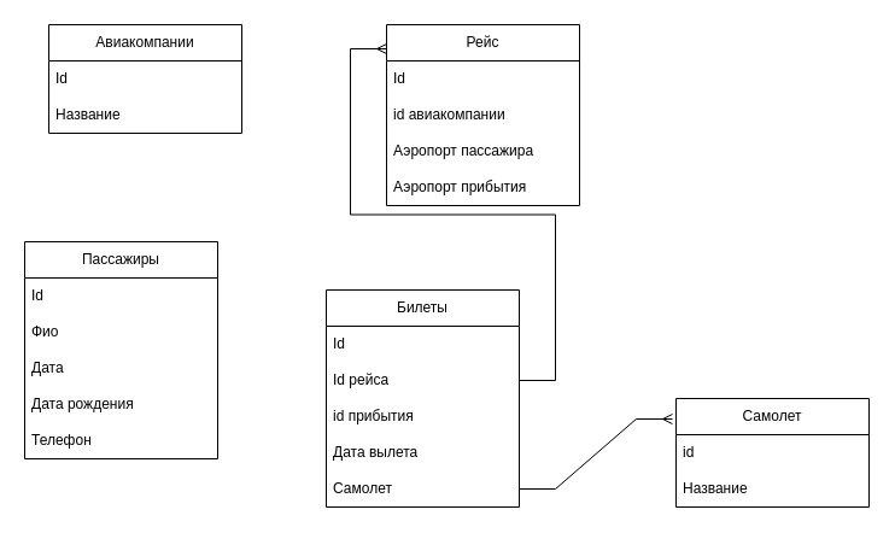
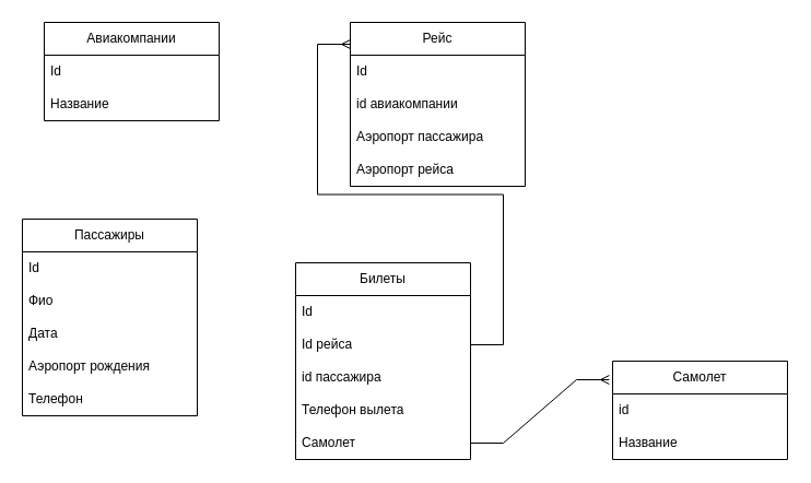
  <mxCell id="0" />
  <mxCell id="1" parent="0" />
  <mxCell id="2" value="Авиакомпании" style="swimlane;fontStyle=0;childLayout=stackLayout;horizontal=1;startSize=30;horizontalStack=0;resizeParent=1;resizeParentMax=0;resizeLast=0;collapsible=1;marginBottom=0;whiteSpace=wrap;html=1;" vertex="1" parent="1"><mxGeometry x="40" y="20" width="160" height="90" as="geometry" /></mxCell>
  <mxCell id="3" value="Id" style="text;strokeColor=none;fillColor=none;align=left;verticalAlign=middle;spacingLeft=4;spacingRight=4;overflow=hidden;points=[[0,0.5],[1,0.5]];portConstraint=eastwest;rotatable=0;whiteSpace=wrap;html=1;" vertex="1" parent="2"><mxGeometry y="30" width="160" height="30" as="geometry" /></mxCell>
  <mxCell id="4" value="Название" style="text;strokeColor=none;fillColor=none;align=left;verticalAlign=middle;spacingLeft=4;spacingRight=4;overflow=hidden;points=[[0,0.5],[1,0.5]];portConstraint=eastwest;rotatable=0;whiteSpace=wrap;html=1;" vertex="1" parent="2"><mxGeometry y="60" width="160" height="30" as="geometry" /></mxCell>
  <mxCell id="5" value="Пассажиры" style="swimlane;fontStyle=0;childLayout=stackLayout;horizontal=1;startSize=30;horizontalStack=0;resizeParent=1;resizeParentMax=0;resizeLast=0;collapsible=1;marginBottom=0;whiteSpace=wrap;html=1;" vertex="1" parent="1"><mxGeometry x="20" y="200" width="160" height="180" as="geometry" /></mxCell>
  <mxCell id="6" value="Id" style="text;strokeColor=none;fillColor=none;align=left;verticalAlign=middle;spacingLeft=4;spacingRight=4;overflow=hidden;points=[[0,0.5],[1,0.5]];portConstraint=eastwest;rotatable=0;whiteSpace=wrap;html=1;" vertex="1" parent="5"><mxGeometry y="30" width="160" height="30" as="geometry" /></mxCell>
  <mxCell id="7" value="Фио" style="text;strokeColor=none;fillColor=none;align=left;verticalAlign=middle;spacingLeft=4;spacingRight=4;overflow=hidden;points=[[0,0.5],[1,0.5]];portConstraint=eastwest;rotatable=0;whiteSpace=wrap;html=1;" vertex="1" parent="5"><mxGeometry y="60" width="160" height="30" as="geometry" /></mxCell>
  <mxCell id="8" value="Дата" style="text;strokeColor=none;fillColor=none;align=left;verticalAlign=middle;spacingLeft=4;spacingRight=4;overflow=hidden;points=[[0,0.5],[1,0.5]];portConstraint=eastwest;rotatable=0;whiteSpace=wrap;html=1;" vertex="1" parent="5"><mxGeometry y="90" width="160" height="30" as="geometry" /></mxCell>
- <mxCell id="9" value="Дата рождения" style="text;strokeColor=none;fillColor=none;align=left;verticalAlign=middle;spacingLeft=4;spacingRight=4;overflow=hidden;points=[[0,0.5],[1,0.5]];portConstraint=eastwest;rotatable=0;whiteSpace=wrap;html=1;" vertex="1" parent="5"><mxGeometry y="120" width="160" height="30" as="geometry" /></mxCell>
+ <mxCell id="9" value="Аэропорт рождения" style="text;strokeColor=none;fillColor=none;align=left;verticalAlign=middle;spacingLeft=4;spacingRight=4;overflow=hidden;points=[[0,0.5],[1,0.5]];portConstraint=eastwest;rotatable=0;whiteSpace=wrap;html=1;" vertex="1" parent="5"><mxGeometry y="120" width="160" height="30" as="geometry" /></mxCell>
  <mxCell id="10" value="Телефон" style="text;strokeColor=none;fillColor=none;align=left;verticalAlign=middle;spacingLeft=4;spacingRight=4;overflow=hidden;points=[[0,0.5],[1,0.5]];portConstraint=eastwest;rotatable=0;whiteSpace=wrap;html=1;" vertex="1" parent="5"><mxGeometry y="150" width="160" height="30" as="geometry" /></mxCell>
  <mxCell id="11" value="Рейс" style="swimlane;fontStyle=0;childLayout=stackLayout;horizontal=1;startSize=30;horizontalStack=0;resizeParent=1;resizeParentMax=0;resizeLast=0;collapsible=1;marginBottom=0;whiteSpace=wrap;html=1;" vertex="1" parent="1"><mxGeometry x="320" y="20" width="160" height="150" as="geometry" /></mxCell>
  <mxCell id="12" value="Id" style="text;strokeColor=none;fillColor=none;align=left;verticalAlign=middle;spacingLeft=4;spacingRight=4;overflow=hidden;points=[[0,0.5],[1,0.5]];portConstraint=eastwest;rotatable=0;whiteSpace=wrap;html=1;" vertex="1" parent="11"><mxGeometry y="30" width="160" height="30" as="geometry" /></mxCell>
  <mxCell id="13" value="id авиакомпании" style="text;strokeColor=none;fillColor=none;align=left;verticalAlign=middle;spacingLeft=4;spacingRight=4;overflow=hidden;points=[[0,0.5],[1,0.5]];portConstraint=eastwest;rotatable=0;whiteSpace=wrap;html=1;" vertex="1" parent="11"><mxGeometry y="60" width="160" height="30" as="geometry" /></mxCell>
  <mxCell id="14" value="Аэропорт пассажира&amp;nbsp;" style="text;strokeColor=none;fillColor=none;align=left;verticalAlign=middle;spacingLeft=4;spacingRight=4;overflow=hidden;points=[[0,0.5],[1,0.5]];portConstraint=eastwest;rotatable=0;whiteSpace=wrap;html=1;" vertex="1" parent="11"><mxGeometry y="90" width="160" height="30" as="geometry" /></mxCell>
- <mxCell id="15" value="Аэропорт прибытия" style="text;strokeColor=none;fillColor=none;align=left;verticalAlign=middle;spacingLeft=4;spacingRight=4;overflow=hidden;points=[[0,0.5],[1,0.5]];portConstraint=eastwest;rotatable=0;whiteSpace=wrap;html=1;" vertex="1" parent="11"><mxGeometry y="120" width="160" height="30" as="geometry" /></mxCell>
+ <mxCell id="15" value="Аэропорт рейса" style="text;strokeColor=none;fillColor=none;align=left;verticalAlign=middle;spacingLeft=4;spacingRight=4;overflow=hidden;points=[[0,0.5],[1,0.5]];portConstraint=eastwest;rotatable=0;whiteSpace=wrap;html=1;" vertex="1" parent="11"><mxGeometry y="120" width="160" height="30" as="geometry" /></mxCell>
  <mxCell id="16" value="Билеты" style="swimlane;fontStyle=0;childLayout=stackLayout;horizontal=1;startSize=30;horizontalStack=0;resizeParent=1;resizeParentMax=0;resizeLast=0;collapsible=1;marginBottom=0;whiteSpace=wrap;html=1;" vertex="1" parent="1"><mxGeometry x="270" y="240" width="160" height="180" as="geometry" /></mxCell>
  <mxCell id="17" value="Id" style="text;strokeColor=none;fillColor=none;align=left;verticalAlign=middle;spacingLeft=4;spacingRight=4;overflow=hidden;points=[[0,0.5],[1,0.5]];portConstraint=eastwest;rotatable=0;whiteSpace=wrap;html=1;" vertex="1" parent="16"><mxGeometry y="30" width="160" height="30" as="geometry" /></mxCell>
  <mxCell id="18" value="Id рейса" style="text;strokeColor=none;fillColor=none;align=left;verticalAlign=middle;spacingLeft=4;spacingRight=4;overflow=hidden;points=[[0,0.5],[1,0.5]];portConstraint=eastwest;rotatable=0;whiteSpace=wrap;html=1;" vertex="1" parent="16"><mxGeometry y="60" width="160" height="30" as="geometry" /></mxCell>
- <mxCell id="19" value="id прибытия" style="text;strokeColor=none;fillColor=none;align=left;verticalAlign=middle;spacingLeft=4;spacingRight=4;overflow=hidden;points=[[0,0.5],[1,0.5]];portConstraint=eastwest;rotatable=0;whiteSpace=wrap;html=1;" vertex="1" parent="16"><mxGeometry y="90" width="160" height="30" as="geometry" /></mxCell>
- <mxCell id="20" value="Дата вылета" style="text;strokeColor=none;fillColor=none;align=left;verticalAlign=middle;spacingLeft=4;spacingRight=4;overflow=hidden;points=[[0,0.5],[1,0.5]];portConstraint=eastwest;rotatable=0;whiteSpace=wrap;html=1;" vertex="1" parent="16"><mxGeometry y="120" width="160" height="30" as="geometry" /></mxCell>
+ <mxCell id="19" value="id пассажира" style="text;strokeColor=none;fillColor=none;align=left;verticalAlign=middle;spacingLeft=4;spacingRight=4;overflow=hidden;points=[[0,0.5],[1,0.5]];portConstraint=eastwest;rotatable=0;whiteSpace=wrap;html=1;" vertex="1" parent="16"><mxGeometry y="90" width="160" height="30" as="geometry" /></mxCell>
+ <mxCell id="20" value="Телефон вылета" style="text;strokeColor=none;fillColor=none;align=left;verticalAlign=middle;spacingLeft=4;spacingRight=4;overflow=hidden;points=[[0,0.5],[1,0.5]];portConstraint=eastwest;rotatable=0;whiteSpace=wrap;html=1;" vertex="1" parent="16"><mxGeometry y="120" width="160" height="30" as="geometry" /></mxCell>
  <mxCell id="21" value="Самолет" style="text;strokeColor=none;fillColor=none;align=left;verticalAlign=middle;spacingLeft=4;spacingRight=4;overflow=hidden;points=[[0,0.5],[1,0.5]];portConstraint=eastwest;rotatable=0;whiteSpace=wrap;html=1;" vertex="1" parent="16"><mxGeometry y="150" width="160" height="30" as="geometry" /></mxCell>
  <mxCell id="22" style="edgeStyle=orthogonalEdgeStyle;rounded=0;orthogonalLoop=1;jettySize=auto;html=1;exitX=1;exitY=0.5;exitDx=0;exitDy=0;" edge="1" parent="16" source="21" target="21"><mxGeometry relative="1" as="geometry" /></mxCell>
  <mxCell id="23" value="Самолет" style="swimlane;fontStyle=0;childLayout=stackLayout;horizontal=1;startSize=30;horizontalStack=0;resizeParent=1;resizeParentMax=0;resizeLast=0;collapsible=1;marginBottom=0;whiteSpace=wrap;html=1;" vertex="1" parent="1"><mxGeometry x="560" y="330" width="160" height="90" as="geometry" /></mxCell>
  <mxCell id="24" value="id" style="text;strokeColor=none;fillColor=none;align=left;verticalAlign=middle;spacingLeft=4;spacingRight=4;overflow=hidden;points=[[0,0.5],[1,0.5]];portConstraint=eastwest;rotatable=0;whiteSpace=wrap;html=1;" vertex="1" parent="23"><mxGeometry y="30" width="160" height="30" as="geometry" /></mxCell>
  <mxCell id="25" value="Название" style="text;strokeColor=none;fillColor=none;align=left;verticalAlign=middle;spacingLeft=4;spacingRight=4;overflow=hidden;points=[[0,0.5],[1,0.5]];portConstraint=eastwest;rotatable=0;whiteSpace=wrap;html=1;" vertex="1" parent="23"><mxGeometry y="60" width="160" height="30" as="geometry" /></mxCell>
  <mxCell id="26" value="" style="edgeStyle=entityRelationEdgeStyle;fontSize=12;html=1;endArrow=ERmany;rounded=0;entryX=-0.019;entryY=0.189;entryDx=0;entryDy=0;entryPerimeter=0;exitX=1;exitY=0.5;exitDx=0;exitDy=0;" edge="1" parent="1" source="21" target="23"><mxGeometry width="100" height="100" relative="1" as="geometry"><mxPoint x="510" y="410" as="sourcePoint" /><mxPoint x="610" y="310" as="targetPoint" /></mxGeometry></mxCell>
  <mxCell id="27" value="" style="edgeStyle=entityRelationEdgeStyle;fontSize=12;html=1;endArrow=ERmany;rounded=0;exitX=1;exitY=0.5;exitDx=0;exitDy=0;" edge="1" parent="1" source="18"><mxGeometry width="100" height="100" relative="1" as="geometry"><mxPoint x="440" y="315" as="sourcePoint" /><mxPoint x="320" y="40" as="targetPoint" /></mxGeometry></mxCell>
